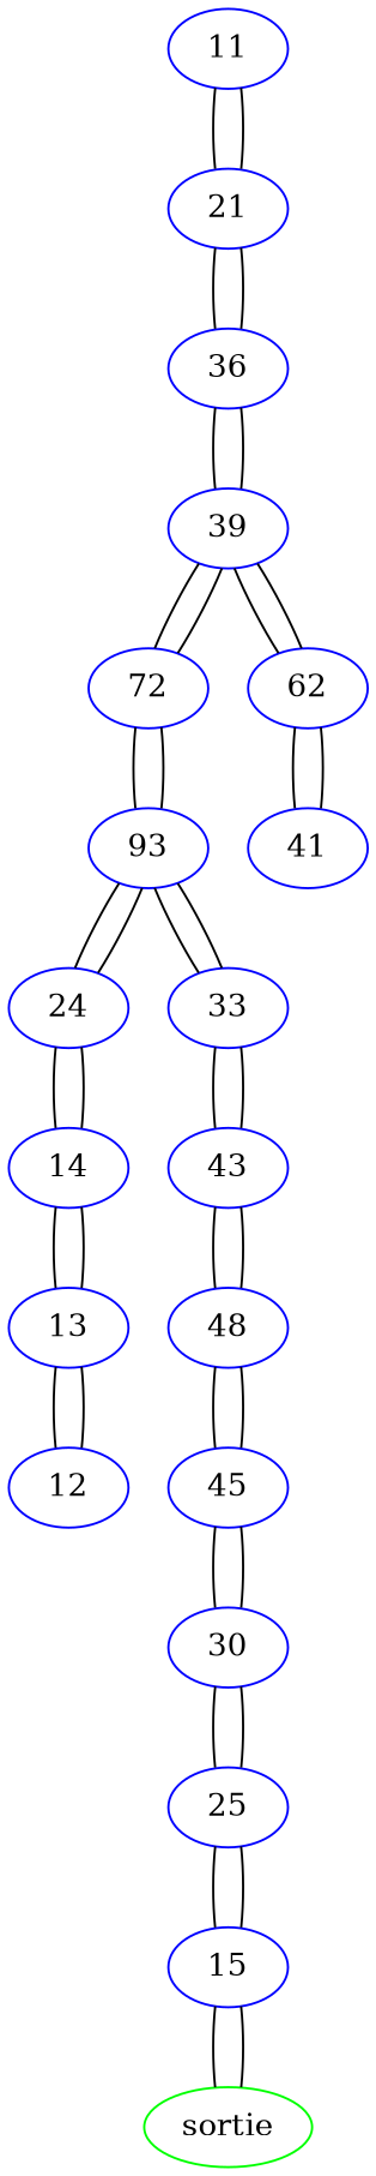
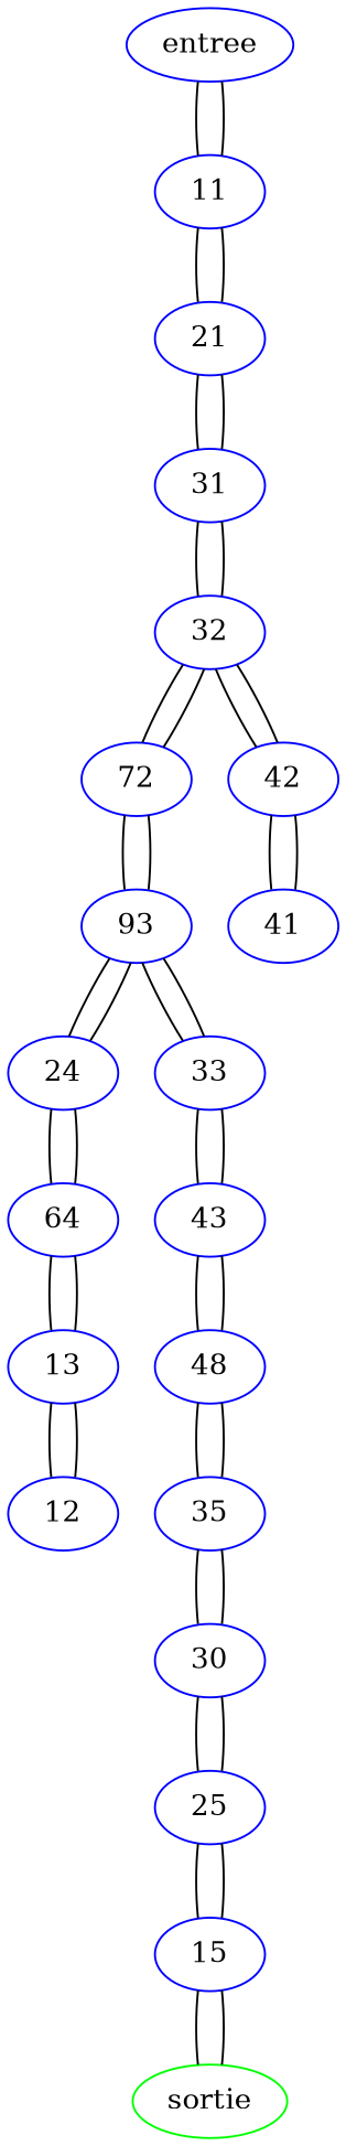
  graph {
    fontname="DejaVu Serif"
    node [color=blue fontname="DejaVu Serif"]
    edge [fontname="DejaVu Serif"]
+   entree
    11
    21
    sortie [color=green]
    15
    25
-   31 [label=36]
+   31
    12
    13
-   14
+   14 [label=64]
    24
    n12 [label=93]
    n13 [label=30]
-   32 [label=39]
+   32
    n15 [label=72]
    33
-   42 [label=62]
+   42
    43
-   45
+   45 [label=35]
    41
    n21 [label=48]
+   entree -- 11
+   11 -- entree
    11 -- 21
    21 -- 11
    21 -- 31
    sortie -- 15
    15 -- sortie
    15 -- 25
    25 -- 15
    25 -- n13
    31 -- 21
    31 -- 32
    12 -- 13
    13 -- 12
    13 -- 14
    14 -- 13
    14 -- 24
    24 -- 14
    24 -- n12
    n12 -- 24
    n12 -- n15
    n12 -- 33
    n13 -- 25
    n13 -- 45
    32 -- 31
    32 -- n15
    32 -- 42
    n15 -- n12
    n15 -- 32
    33 -- n12
    33 -- 43
    42 -- 32
    42 -- 41
    43 -- 33
    43 -- n21
    45 -- n13
    45 -- n21
    41 -- 42
    n21 -- 43
    n21 -- 45
  }
